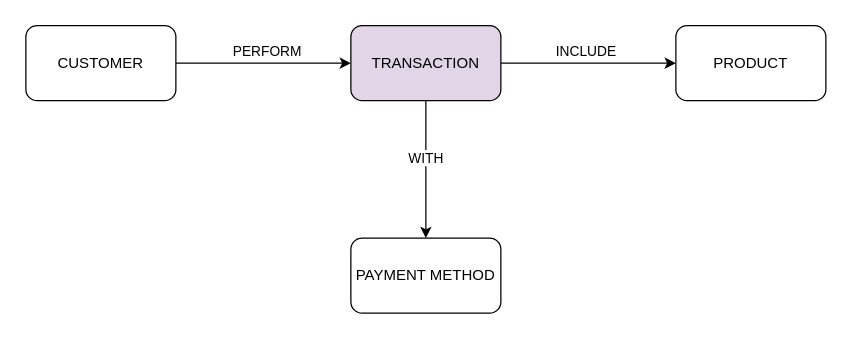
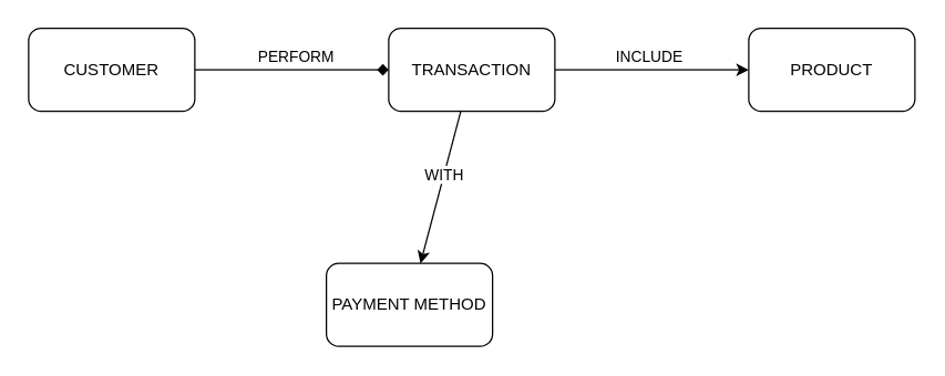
  <mxCell id="0" />
  <mxCell id="1" parent="0" />
  <mxCell id="2" style="edgeStyle=none;html=1;entryX=0;entryY=0.5;entryDx=0;entryDy=0;" edge="1" parent="1" source="6" target="10"><mxGeometry relative="1" as="geometry" /></mxCell>
  <mxCell id="3" value="INCLUDE" style="edgeLabel;html=1;align=center;verticalAlign=middle;resizable=0;points=[];" vertex="1" connectable="0" parent="2"><mxGeometry x="-0.046" y="2" relative="1" as="geometry"><mxPoint y="-8" as="offset" /></mxGeometry></mxCell>
  <mxCell id="4" style="edgeStyle=none;html=1;" edge="1" parent="1" source="6" target="11"><mxGeometry relative="1" as="geometry" /></mxCell>
  <mxCell id="5" value="WITH" style="edgeLabel;html=1;align=center;verticalAlign=middle;resizable=0;points=[];" vertex="1" connectable="0" parent="4"><mxGeometry x="-0.182" y="-1" relative="1" as="geometry"><mxPoint as="offset" /></mxGeometry></mxCell>
- <mxCell id="6" value="TRANSACTION" style="rounded=1;whiteSpace=wrap;html=1;fillColor=#e1d5e7;" vertex="1" parent="1"><mxGeometry x="280" y="20" width="120" height="60" as="geometry" /></mxCell>
- <mxCell id="7" style="edgeStyle=none;html=1;entryX=0;entryY=0.5;entryDx=0;entryDy=0;" edge="1" parent="1" source="9" target="6"><mxGeometry relative="1" as="geometry" /></mxCell>
+ <mxCell id="6" value="TRANSACTION" style="rounded=1;whiteSpace=wrap;html=1;" vertex="1" parent="1"><mxGeometry x="280" y="20" width="120" height="60" as="geometry" /></mxCell>
+ <mxCell id="7" style="edgeStyle=none;html=1;entryX=0;entryY=0.5;entryDx=0;entryDy=0;endArrow=diamond;" edge="1" parent="1" source="9" target="6"><mxGeometry relative="1" as="geometry" /></mxCell>
  <mxCell id="8" value="PERFORM" style="edgeLabel;html=1;align=center;verticalAlign=middle;resizable=0;points=[];" vertex="1" connectable="0" parent="7"><mxGeometry x="0.024" y="-3" relative="1" as="geometry"><mxPoint y="-13" as="offset" /></mxGeometry></mxCell>
  <mxCell id="9" value="CUSTOMER" style="rounded=1;whiteSpace=wrap;html=1;" vertex="1" parent="1"><mxGeometry x="20" y="20" width="120" height="60" as="geometry" /></mxCell>
  <mxCell id="10" value="PRODUCT" style="rounded=1;whiteSpace=wrap;html=1;" vertex="1" parent="1"><mxGeometry x="540" y="20" width="120" height="60" as="geometry" /></mxCell>
- <mxCell id="11" value="PAYMENT METHOD" style="rounded=1;whiteSpace=wrap;html=1;" vertex="1" parent="1"><mxGeometry x="280" y="190" width="120" height="60" as="geometry" /></mxCell>
+ <mxCell id="11" value="PAYMENT METHOD" style="rounded=1;whiteSpace=wrap;html=1;" vertex="1" parent="1"><mxGeometry x="235" y="190" width="120" height="60" as="geometry" /></mxCell>
